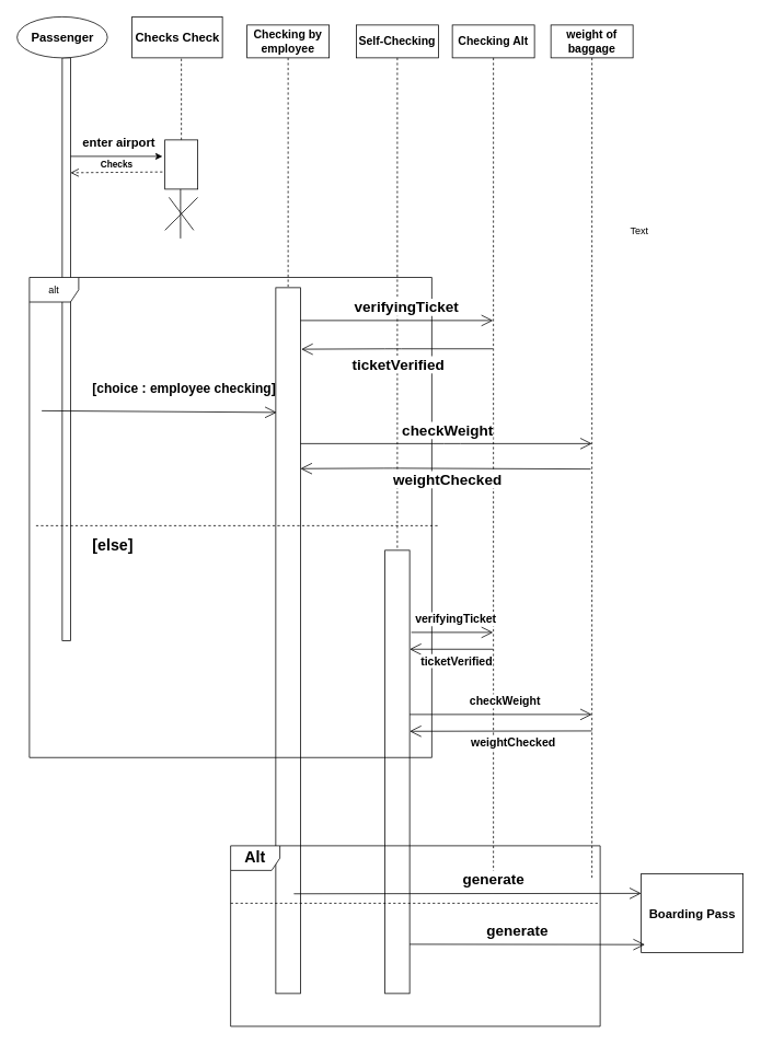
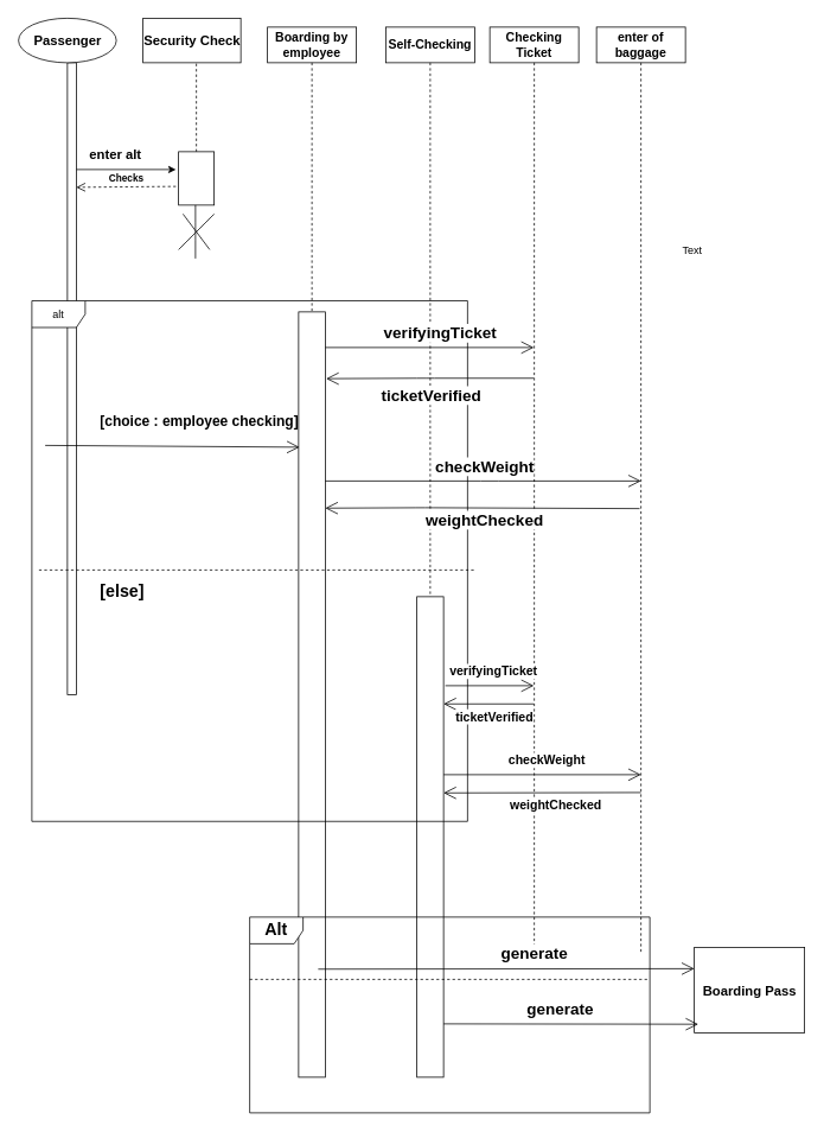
  <mxCell id="0" />
  <mxCell id="1" parent="0" />
- <mxCell id="2" value="&lt;b&gt;&lt;font style=&quot;font-size: 15px&quot;&gt;Checks Check&lt;/font&gt;&lt;/b&gt;" style="html=1;" parent="1" vertex="1"><mxGeometry x="160" y="20" width="110" height="50" as="geometry" /></mxCell>
+ <mxCell id="2" value="&lt;b&gt;&lt;font style=&quot;font-size: 15px&quot;&gt;Security Check&lt;/font&gt;&lt;/b&gt;" style="html=1;" parent="1" vertex="1"><mxGeometry x="160" y="20" width="110" height="50" as="geometry" /></mxCell>
  <mxCell id="3" value="&lt;b&gt;&lt;font style=&quot;font-size: 15px&quot;&gt;Boarding Pass&lt;/font&gt;&lt;/b&gt;" style="html=1;" parent="1" vertex="1"><mxGeometry x="780" y="1064" width="124" height="96" as="geometry" /></mxCell>
  <mxCell id="4" value="" style="html=1;points=[];perimeter=orthogonalPerimeter;" parent="1" vertex="1"><mxGeometry x="75" y="70" width="10" height="710" as="geometry" /></mxCell>
  <mxCell id="5" value="" style="endArrow=none;dashed=1;html=1;" parent="1" edge="1"><mxGeometry width="50" height="50" relative="1" as="geometry"><mxPoint x="220" y="170" as="sourcePoint" /><mxPoint x="220" y="70" as="targetPoint" /></mxGeometry></mxCell>
  <mxCell id="6" value="&lt;b&gt;&lt;font style=&quot;font-size: 15px&quot;&gt;Passenger&lt;/font&gt;&lt;/b&gt;" style="ellipse;html=1;" parent="1" vertex="1"><mxGeometry x="20" y="20" width="110" height="50" as="geometry" /></mxCell>
  <mxCell id="7" value="" style="rounded=0;whiteSpace=wrap;html=1;" parent="1" vertex="1"><mxGeometry x="200" y="170" width="40" height="60" as="geometry" /></mxCell>
  <mxCell id="8" value="" style="endArrow=classic;html=1;" parent="1" edge="1"><mxGeometry width="50" height="50" relative="1" as="geometry"><mxPoint x="85" y="190" as="sourcePoint" /><mxPoint x="197" y="190" as="targetPoint" /></mxGeometry></mxCell>
- <mxCell id="9" value="&lt;b&gt;&lt;font style=&quot;font-size: 14px&quot;&gt;Checking by employee&lt;/font&gt;&lt;/b&gt;" style="shape=umlLifeline;perimeter=lifelinePerimeter;whiteSpace=wrap;html=1;container=1;collapsible=0;recursiveResize=0;outlineConnect=0;" parent="1" vertex="1"><mxGeometry x="300" y="30" width="100" height="320" as="geometry" /></mxCell>
+ <mxCell id="9" value="&lt;b&gt;&lt;font style=&quot;font-size: 14px&quot;&gt;Boarding by employee&lt;/font&gt;&lt;/b&gt;" style="shape=umlLifeline;perimeter=lifelinePerimeter;whiteSpace=wrap;html=1;container=1;collapsible=0;recursiveResize=0;outlineConnect=0;" parent="1" vertex="1"><mxGeometry x="300" y="30" width="100" height="320" as="geometry" /></mxCell>
  <mxCell id="10" value="&lt;b&gt;&lt;font style=&quot;font-size: 14px&quot;&gt;Self-Checking&lt;/font&gt;&lt;/b&gt;" style="shape=umlLifeline;perimeter=lifelinePerimeter;whiteSpace=wrap;html=1;container=1;collapsible=0;recursiveResize=0;outlineConnect=0;" parent="1" vertex="1"><mxGeometry x="433" y="30" width="100" height="680" as="geometry" /></mxCell>
  <mxCell id="11" value="Text" style="text;html=1;resizable=0;points=[];autosize=1;align=left;verticalAlign=top;spacingTop=-4;" parent="10" vertex="1"><mxGeometry x="25" y="340" width="40" height="20" as="geometry" /></mxCell>
  <mxCell id="12" value="&lt;b&gt;Checks&lt;/b&gt;" style="html=1;verticalAlign=bottom;endArrow=open;dashed=1;endSize=8;exitX=-0.075;exitY=0.65;exitDx=0;exitDy=0;exitPerimeter=0;" parent="1" source="7" edge="1"><mxGeometry relative="1" as="geometry"><mxPoint x="165" y="210" as="sourcePoint" /><mxPoint x="85" y="210" as="targetPoint" /></mxGeometry></mxCell>
- <mxCell id="13" value="&lt;font style=&quot;font-size: 15px&quot;&gt;enter &lt;font style=&quot;font-size: 15px&quot;&gt;airport&lt;/font&gt;&lt;/font&gt;" style="text;html=1;resizable=0;points=[];autosize=1;align=left;verticalAlign=top;spacingTop=-4;fontStyle=1;fontSize=17;" parent="1" vertex="1"><mxGeometry x="97.5" y="160" width="100" height="20" as="geometry" /></mxCell>
+ <mxCell id="13" value="&lt;font style=&quot;font-size: 15px&quot;&gt;enter &lt;font style=&quot;font-size: 15px&quot;&gt;alt&lt;/font&gt;&lt;/font&gt;" style="text;html=1;resizable=0;points=[];autosize=1;align=left;verticalAlign=top;spacingTop=-4;fontStyle=1;fontSize=17;" parent="1" vertex="1"><mxGeometry x="97.5" y="160" width="100" height="20" as="geometry" /></mxCell>
  <mxCell id="14" value="" style="rounded=0;whiteSpace=wrap;html=1;direction=south;" parent="1" vertex="1"><mxGeometry x="335" y="350" width="30" height="860" as="geometry" /></mxCell>
  <mxCell id="15" value="" style="rounded=0;whiteSpace=wrap;html=1;direction=south;" parent="1" vertex="1"><mxGeometry x="468" y="670" width="30" height="540" as="geometry" /></mxCell>
  <mxCell id="16" value="" style="endArrow=none;html=1;" parent="1" edge="1"><mxGeometry width="50" height="50" relative="1" as="geometry"><mxPoint x="200" y="280" as="sourcePoint" /><mxPoint x="240" y="240" as="targetPoint" /></mxGeometry></mxCell>
  <mxCell id="17" value="" style="endArrow=none;html=1;" parent="1" edge="1"><mxGeometry width="50" height="50" relative="1" as="geometry"><mxPoint x="235" y="280" as="sourcePoint" /><mxPoint x="205" y="240" as="targetPoint" /></mxGeometry></mxCell>
- <mxCell id="18" value="&lt;b&gt;&lt;font style=&quot;font-size: 14px&quot;&gt;Checking Alt&lt;/font&gt;&lt;/b&gt;" style="shape=umlLifeline;perimeter=lifelinePerimeter;whiteSpace=wrap;html=1;container=1;collapsible=0;recursiveResize=0;outlineConnect=0;size=40;" parent="1" vertex="1"><mxGeometry x="550" y="30" width="100" height="1040" as="geometry" /></mxCell>
- <mxCell id="19" value="&lt;b&gt;&lt;font style=&quot;font-size: 14px&quot;&gt;weight of baggage&lt;/font&gt;&lt;/b&gt;" style="shape=umlLifeline;perimeter=lifelinePerimeter;whiteSpace=wrap;html=1;container=1;collapsible=0;recursiveResize=0;outlineConnect=0;size=40;" parent="1" vertex="1"><mxGeometry x="670" y="30" width="100" height="1040" as="geometry" /></mxCell>
+ <mxCell id="18" value="&lt;b&gt;&lt;font style=&quot;font-size: 14px&quot;&gt;Checking Ticket&lt;/font&gt;&lt;/b&gt;" style="shape=umlLifeline;perimeter=lifelinePerimeter;whiteSpace=wrap;html=1;container=1;collapsible=0;recursiveResize=0;outlineConnect=0;size=40;" parent="1" vertex="1"><mxGeometry x="550" y="30" width="100" height="1040" as="geometry" /></mxCell>
+ <mxCell id="19" value="&lt;b&gt;&lt;font style=&quot;font-size: 14px&quot;&gt;enter of baggage&lt;/font&gt;&lt;/b&gt;" style="shape=umlLifeline;perimeter=lifelinePerimeter;whiteSpace=wrap;html=1;container=1;collapsible=0;recursiveResize=0;outlineConnect=0;size=40;" parent="1" vertex="1"><mxGeometry x="670" y="30" width="100" height="1040" as="geometry" /></mxCell>
  <mxCell id="20" value="" style="endArrow=none;dashed=1;html=1;" parent="1" edge="1"><mxGeometry width="50" height="50" relative="1" as="geometry"><mxPoint x="43" y="640" as="sourcePoint" /><mxPoint x="533" y="640" as="targetPoint" /></mxGeometry></mxCell>
  <mxCell id="21" value="[else]" style="text;html=1;resizable=0;points=[];autosize=1;align=left;verticalAlign=top;spacingTop=-4;fontStyle=1;fontSize=19;" parent="1" vertex="1"><mxGeometry x="110" y="650" width="40" height="20" as="geometry" /></mxCell>
  <mxCell id="22" value="" style="endArrow=open;endFill=1;endSize=12;html=1;" parent="1" edge="1"><mxGeometry width="160" relative="1" as="geometry"><mxPoint x="50" y="500" as="sourcePoint" /><mxPoint x="336" y="502" as="targetPoint" /></mxGeometry></mxCell>
  <mxCell id="23" value="&lt;div&gt;alt&lt;/div&gt;" style="shape=umlFrame;whiteSpace=wrap;html=1;" parent="1" vertex="1"><mxGeometry x="35" y="337.5" width="490" height="585" as="geometry" /></mxCell>
  <mxCell id="24" value="[choice : employee checking]" style="text;html=1;resizable=0;points=[];autosize=1;align=left;verticalAlign=top;spacingTop=-4;fontSize=16;fontStyle=1" parent="1" vertex="1"><mxGeometry x="110" y="460" width="170" height="20" as="geometry" /></mxCell>
  <mxCell id="25" value="&lt;font style=&quot;font-size: 18px&quot;&gt;&lt;b&gt;ticketVerified&lt;/b&gt;&lt;/font&gt;" style="endArrow=open;endFill=1;endSize=12;html=1;" parent="1" source="18" edge="1"><mxGeometry x="0.041" y="20" width="160" relative="1" as="geometry"><mxPoint x="588" y="424.5" as="sourcePoint" /><mxPoint x="366" y="425" as="targetPoint" /><Array as="points"><mxPoint x="478" y="424.5" /></Array><mxPoint x="6" y="-1" as="offset" /></mxGeometry></mxCell>
  <mxCell id="26" value="&lt;font style=&quot;font-size: 18px&quot;&gt;&lt;b&gt;checkWeight&lt;/b&gt;&lt;/font&gt;" style="endArrow=open;endFill=1;endSize=12;html=1;" parent="1" edge="1"><mxGeometry x="0.042" y="17" width="160" relative="1" as="geometry"><mxPoint x="365" y="540" as="sourcePoint" /><mxPoint x="720" y="540" as="targetPoint" /><Array as="points"><mxPoint x="550" y="540" /></Array><mxPoint x="-6" y="1" as="offset" /></mxGeometry></mxCell>
  <mxCell id="27" value="&lt;font style=&quot;font-size: 18px&quot;&gt;&lt;b&gt;weightChecked&lt;/b&gt;&lt;/font&gt;" style="endArrow=open;endFill=1;endSize=12;html=1;" parent="1" edge="1"><mxGeometry x="0.366" y="68" width="160" relative="1" as="geometry"><mxPoint x="718.5" y="571" as="sourcePoint" /><mxPoint x="365" y="570.5" as="targetPoint" /><Array as="points"><mxPoint x="477" y="570" /></Array><mxPoint x="67" y="-54" as="offset" /></mxGeometry></mxCell>
  <mxCell id="28" value="&lt;font style=&quot;font-size: 14px&quot;&gt;&lt;b&gt;ticketVerified&lt;/b&gt;&lt;/font&gt;" style="endArrow=open;endFill=1;endSize=12;html=1;" parent="1" source="18" edge="1"><mxGeometry x="-0.103" y="14" width="160" relative="1" as="geometry"><mxPoint x="710" y="790" as="sourcePoint" /><mxPoint x="498" y="790.5" as="targetPoint" /><Array as="points" /><mxPoint x="1" as="offset" /></mxGeometry></mxCell>
  <mxCell id="29" value="&lt;font style=&quot;font-size: 14px&quot;&gt;&lt;b&gt;weightChecked&lt;/b&gt;&lt;/font&gt;" style="endArrow=open;endFill=1;endSize=12;html=1;exitX=0.5;exitY=0.827;exitDx=0;exitDy=0;exitPerimeter=0;" parent="1" source="19" edge="1"><mxGeometry x="-0.135" y="14" width="160" relative="1" as="geometry"><mxPoint x="600" y="890" as="sourcePoint" /><mxPoint x="498" y="890.5" as="targetPoint" /><Array as="points" /><mxPoint as="offset" /></mxGeometry></mxCell>
  <mxCell id="30" value="&lt;font style=&quot;font-size: 14px&quot;&gt;&lt;b&gt;verifyingTicket&lt;/b&gt;&lt;/font&gt;" style="endArrow=open;endFill=1;endSize=12;html=1;" parent="1" edge="1"><mxGeometry x="0.085" y="16" width="160" relative="1" as="geometry"><mxPoint x="500" y="770" as="sourcePoint" /><mxPoint x="599.5" y="770" as="targetPoint" /><mxPoint as="offset" /></mxGeometry></mxCell>
  <mxCell id="31" value="&lt;font style=&quot;font-size: 14px&quot;&gt;&lt;b&gt;checkWeight&lt;/b&gt;&lt;/font&gt;" style="endArrow=open;endFill=1;endSize=12;html=1;" parent="1" edge="1"><mxGeometry x="0.045" y="16" width="160" relative="1" as="geometry"><mxPoint x="498" y="870" as="sourcePoint" /><mxPoint x="720" y="870" as="targetPoint" /><mxPoint as="offset" /></mxGeometry></mxCell>
  <mxCell id="32" value="" style="endArrow=none;html=1;" parent="1" edge="1"><mxGeometry width="50" height="50" relative="1" as="geometry"><mxPoint x="219" y="290" as="sourcePoint" /><mxPoint x="219" y="230" as="targetPoint" /><Array as="points"><mxPoint x="219" y="260" /></Array></mxGeometry></mxCell>
  <mxCell id="33" value="&lt;b&gt;&lt;font style=&quot;font-size: 19px&quot;&gt;Alt&lt;/font&gt;&lt;/b&gt;" style="shape=umlFrame;whiteSpace=wrap;html=1;fontSize=17;" parent="1" vertex="1"><mxGeometry x="280" y="1030" width="450" height="220" as="geometry" /></mxCell>
  <mxCell id="34" value="" style="endArrow=none;dashed=1;html=1;" parent="1" edge="1"><mxGeometry width="50" height="50" relative="1" as="geometry"><mxPoint x="280" y="1100" as="sourcePoint" /><mxPoint x="730" y="1100" as="targetPoint" /></mxGeometry></mxCell>
  <mxCell id="35" value="&lt;font style=&quot;font-size: 18px&quot;&gt;&lt;b&gt;generate&lt;/b&gt;&lt;/font&gt;" style="endArrow=open;endFill=1;endSize=12;html=1;entryX=0;entryY=0.25;entryDx=0;entryDy=0;" parent="1" target="3" edge="1"><mxGeometry x="0.147" y="17" width="160" relative="1" as="geometry"><mxPoint x="357" y="1088.5" as="sourcePoint" /><mxPoint x="730" y="1089" as="targetPoint" /><mxPoint as="offset" /></mxGeometry></mxCell>
  <mxCell id="36" value="&lt;font style=&quot;font-size: 18px&quot;&gt;&lt;b&gt;generate&lt;/b&gt;&lt;/font&gt;" style="endArrow=open;endFill=1;endSize=12;html=1;entryX=0.036;entryY=0.9;entryDx=0;entryDy=0;entryPerimeter=0;" parent="1" target="3" edge="1"><mxGeometry x="-0.087" y="16" width="160" relative="1" as="geometry"><mxPoint x="498" y="1150" as="sourcePoint" /><mxPoint x="740" y="1151" as="targetPoint" /><mxPoint as="offset" /></mxGeometry></mxCell>
  <mxCell id="37" value="&lt;font style=&quot;font-size: 18px&quot;&gt;&lt;b&gt;verifyingTicket&lt;/b&gt;&lt;/font&gt;" style="endArrow=open;endFill=1;endSize=12;html=1;" parent="1" target="18" edge="1"><mxGeometry x="0.1" y="16" width="160" relative="1" as="geometry"><mxPoint x="365" y="390" as="sourcePoint" /><mxPoint x="525" y="390" as="targetPoint" /><mxPoint as="offset" /></mxGeometry></mxCell>
  <mxCell id="38" value="Text" style="text;html=1;resizable=0;points=[];autosize=1;align=left;verticalAlign=top;spacingTop=-4;" vertex="1" parent="1"><mxGeometry x="765" y="271" width="40" height="20" as="geometry" /></mxCell>
